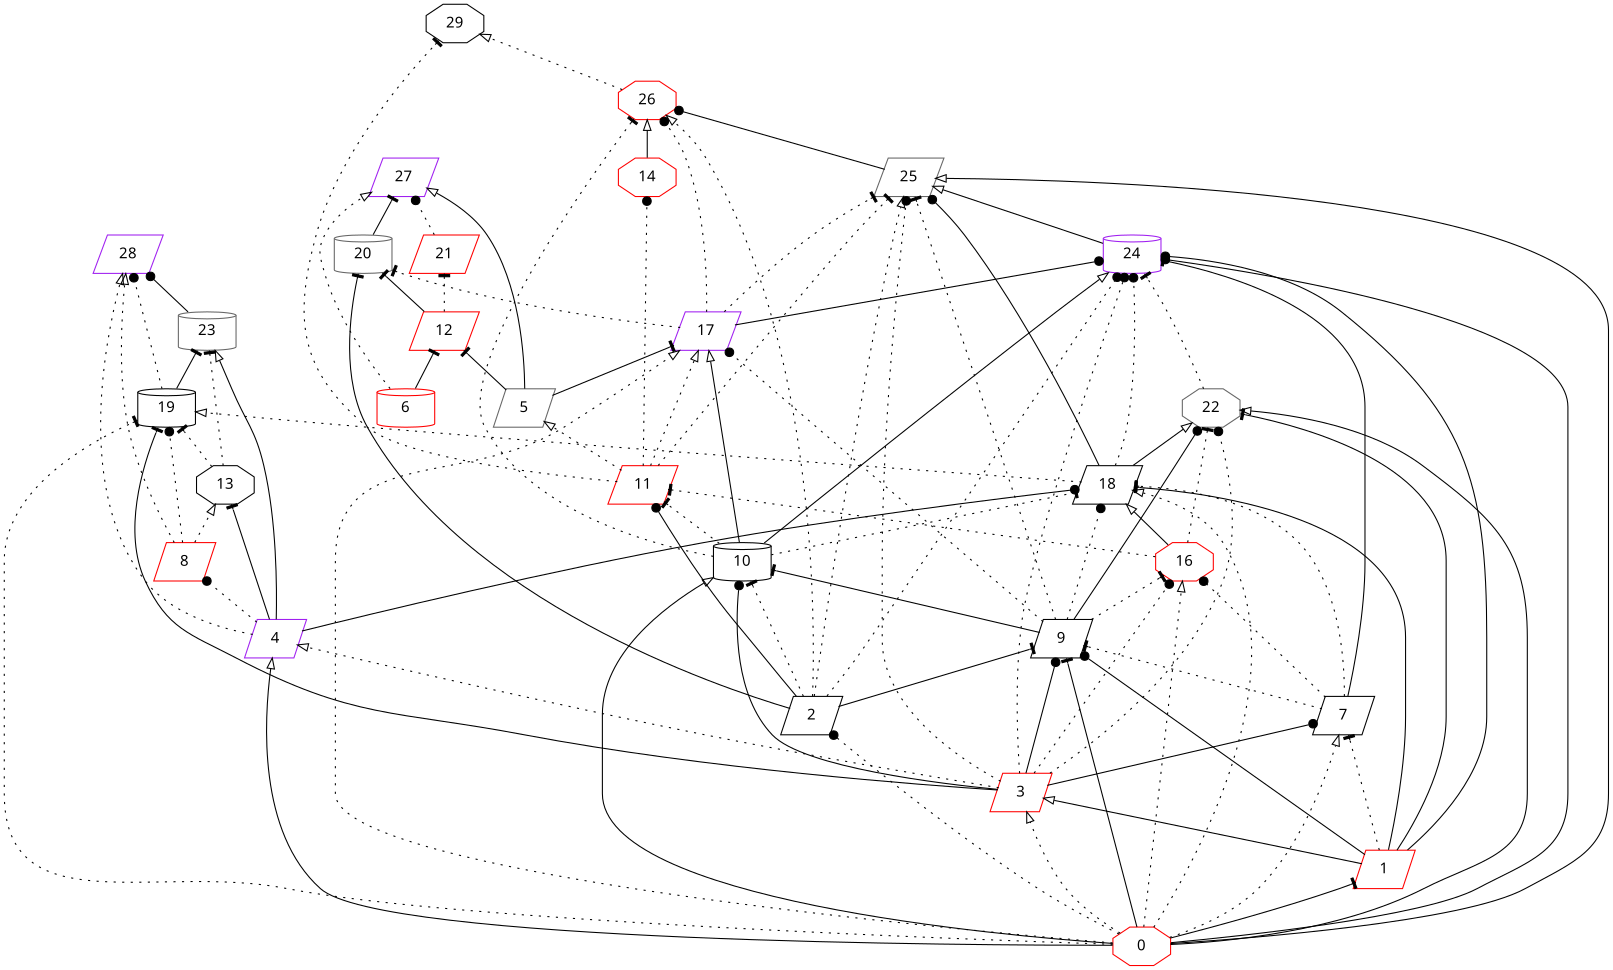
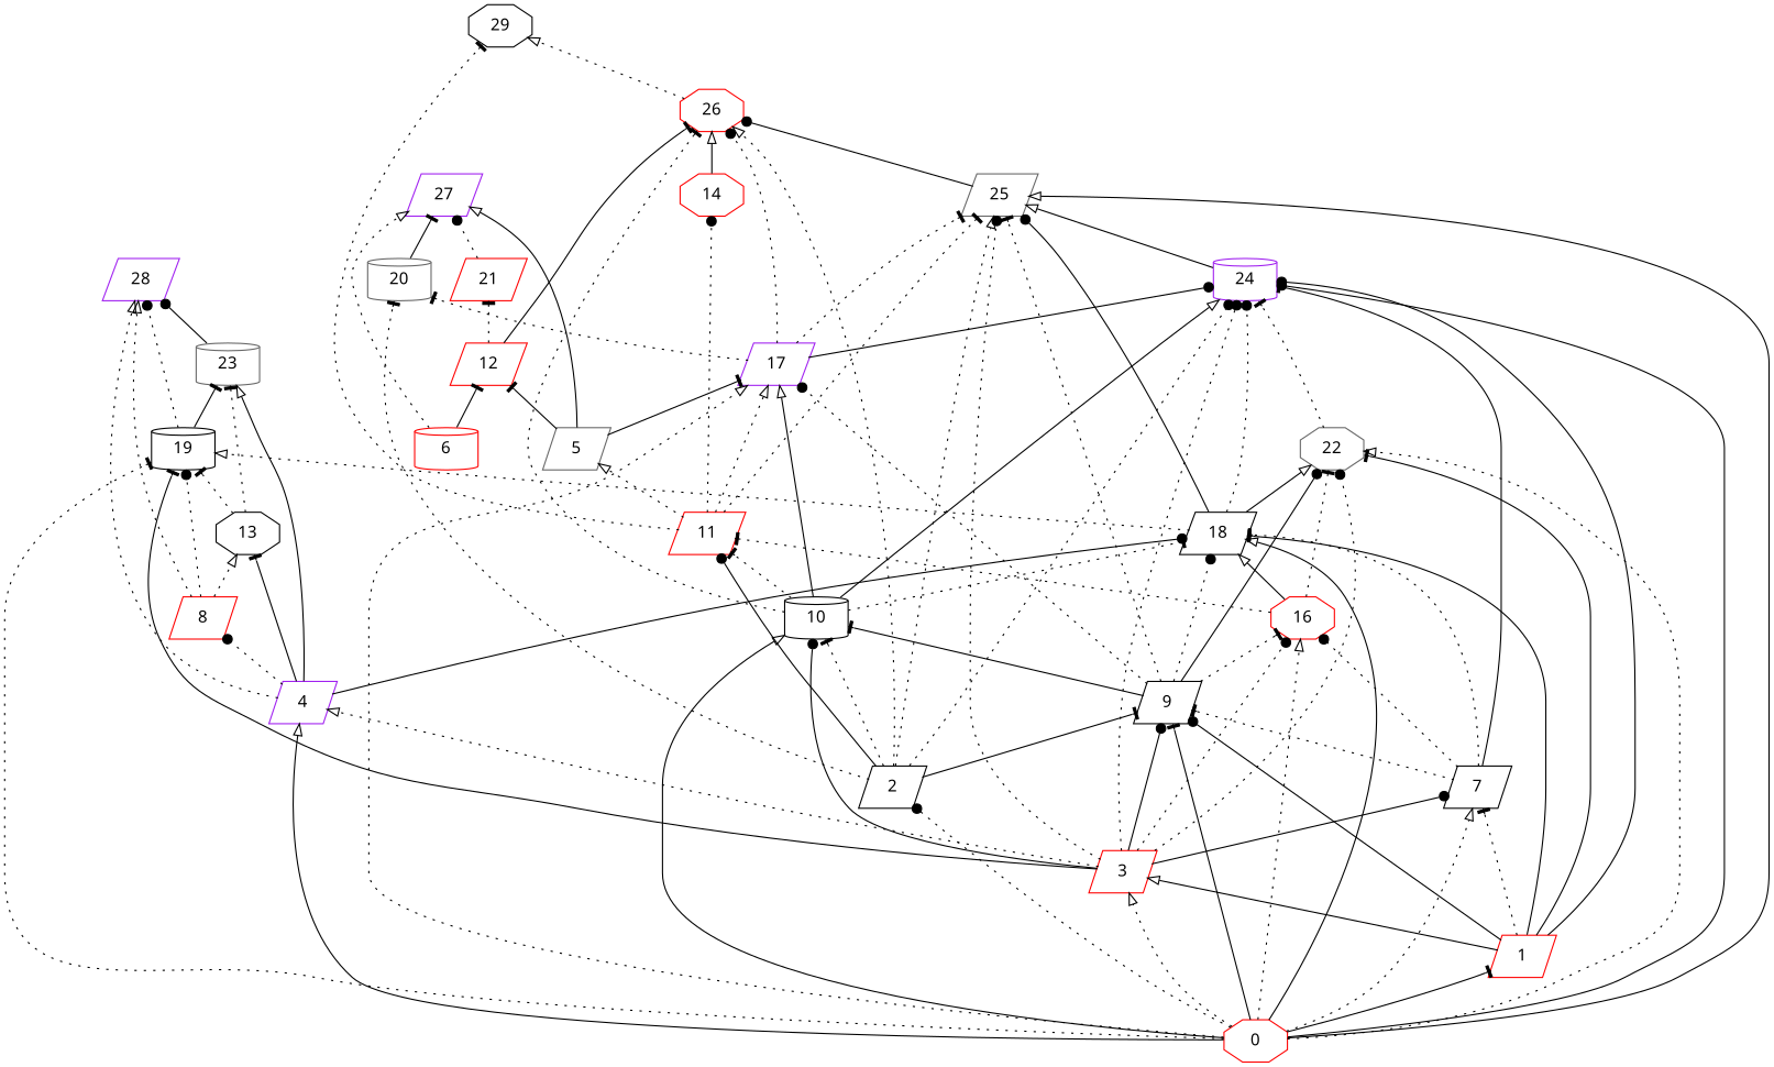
  digraph {
    fontname="Noto Sans"
    rankdir=BT
    node [color=red fontname="Noto Sans" shape=parallelogram]
    edge [arrowhead=tee fontname="Noto Sans" style=dotted]
    0 [shape=octagon]
    1
    2 [color=black]
    3
    4 [color=purple]
    7 [color=black]
    9 [color=black]
    10 [color=black shape=cylinder]
    16 [shape=octagon]
    17 [color=purple]
    18 [color=black]
    19 [color=black shape=cylinder]
    22 [color=gray40 shape=octagon]
    24 [color=purple shape=cylinder]
    25 [color=gray40]
    11
    20 [color=gray40 shape=cylinder]
    26 [shape=octagon]
    8
    13 [color=black shape=octagon]
    23 [color=gray40 shape=cylinder]
    28 [color=purple]
    5 [color=gray40]
    12
    27 [color=purple]
    14 [shape=octagon]
    29 [color=black shape=octagon]
    21
    6 [shape=cylinder]
    0 -> 1 [style=solid]
    0 -> 2 [arrowhead=dot]
    0 -> 3 [arrowhead=onormal]
    0 -> 4 [arrowhead=onormal style=solid]
    0 -> 7 [arrowhead=onormal]
    0 -> 9 [style=solid]
    0 -> 10 [arrowhead=onormal style=solid]
    0 -> 16 [arrowhead=onormal]
    0 -> 17 [arrowhead=onormal]
-   0 -> 18 [arrowhead=onormal]
+   0 -> 18 [arrowhead=onormal style=solid]
    0 -> 19
-   0 -> 22 [arrowhead=onormal style=solid]
+   0 -> 22 [arrowhead=onormal]
    0 -> 24 [arrowhead=dot style=solid]
    0 -> 25 [arrowhead=onormal style=solid]
    1 -> 3 [arrowhead=onormal style=solid]
    1 -> 7
    1 -> 9 [arrowhead=dot style=solid]
    1 -> 18 [style=solid]
    1 -> 22 [style=solid]
    1 -> 24 [arrowhead=dot style=solid]
    2 -> 9 [style=solid]
    2 -> 10
    2 -> 24 [arrowhead=dot]
    2 -> 25 [arrowhead=onormal]
    2 -> 11 [arrowhead=dot style=solid]
-   2 -> 20 [style=solid]
+   2 -> 20
    2 -> 26 [arrowhead=onormal]
    3 -> 4 [arrowhead=onormal]
    3 -> 7 [arrowhead=dot style=solid]
    3 -> 9 [arrowhead=dot style=solid]
    3 -> 10 [arrowhead=dot style=solid]
    3 -> 16 [arrowhead=dot]
    3 -> 19 [style=solid]
    3 -> 22 [arrowhead=dot]
    3 -> 24 [arrowhead=dot]
    3 -> 25 [arrowhead=dot]
    4 -> 18 [arrowhead=dot style=solid]
    4 -> 8 [arrowhead=dot]
    4 -> 13 [style=solid]
    4 -> 23 [arrowhead=onormal style=solid]
    4 -> 28 [arrowhead=onormal]
    7 -> 9
    7 -> 16 [arrowhead=dot]
    7 -> 18
    7 -> 24 [style=solid]
    9 -> 10 [style=solid]
    9 -> 16
    9 -> 17 [arrowhead=dot]
    9 -> 18 [arrowhead=dot]
    9 -> 22 [arrowhead=dot style=solid]
    9 -> 25
    10 -> 17 [arrowhead=onormal style=solid]
    10 -> 18
    10 -> 24 [arrowhead=onormal style=solid]
    10 -> 11
    10 -> 26
    16 -> 18 [arrowhead=onormal style=solid]
    16 -> 22
    16 -> 11
    17 -> 24 [arrowhead=dot style=solid]
    17 -> 25
    17 -> 20
    17 -> 26 [arrowhead=dot]
    18 -> 19 [arrowhead=onormal]
    18 -> 22 [arrowhead=onormal style=solid]
    18 -> 24 [arrowhead=dot]
    18 -> 25 [arrowhead=dot style=solid]
    19 -> 23 [style=solid]
    19 -> 28 [arrowhead=dot]
    22 -> 24
    24 -> 25 [arrowhead=onormal style=solid]
    25 -> 26 [arrowhead=dot style=solid]
    11 -> 17 [arrowhead=onormal]
    11 -> 25
    11 -> 5 [arrowhead=onormal]
    11 -> 14 [arrowhead=dot]
    11 -> 29
    20 -> 27 [style=solid]
    26 -> 29 [arrowhead=onormal]
    8 -> 19 [arrowhead=dot]
    8 -> 13 [arrowhead=onormal]
    8 -> 28 [arrowhead=onormal]
    13 -> 19
    13 -> 23
    23 -> 28 [arrowhead=dot style=solid]
    5 -> 17 [style=solid]
    5 -> 12 [style=solid]
    5 -> 27 [arrowhead=onormal style=solid]
-   12 -> 20 [style=solid]
+   12 -> 26 [style=solid]
    12 -> 21
    14 -> 26 [arrowhead=onormal style=solid]
    21 -> 27 [arrowhead=dot]
    6 -> 12 [style=solid]
    6 -> 27 [arrowhead=onormal]
  }
